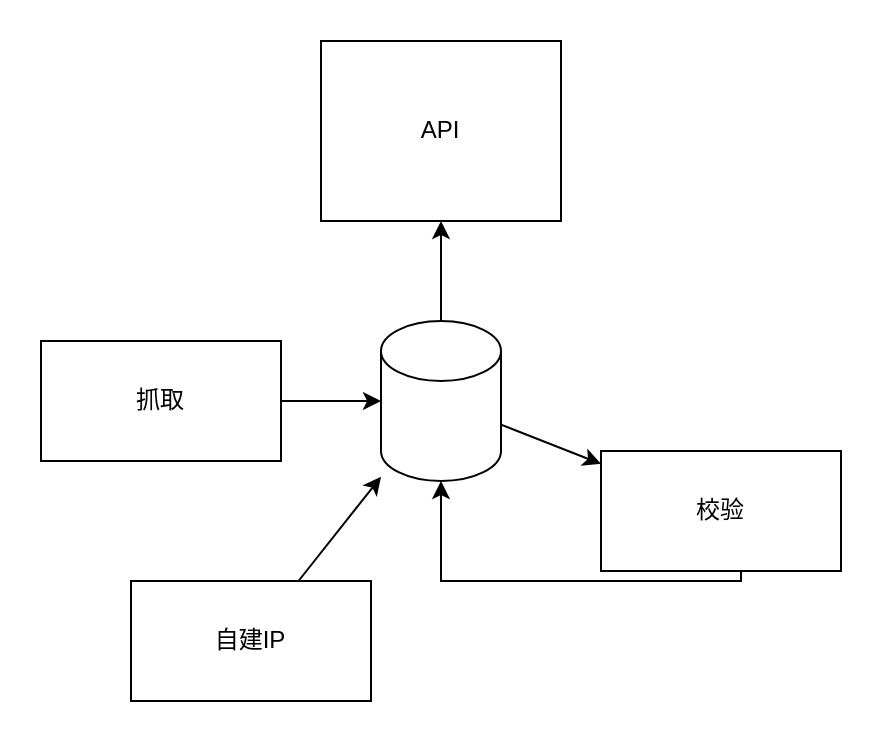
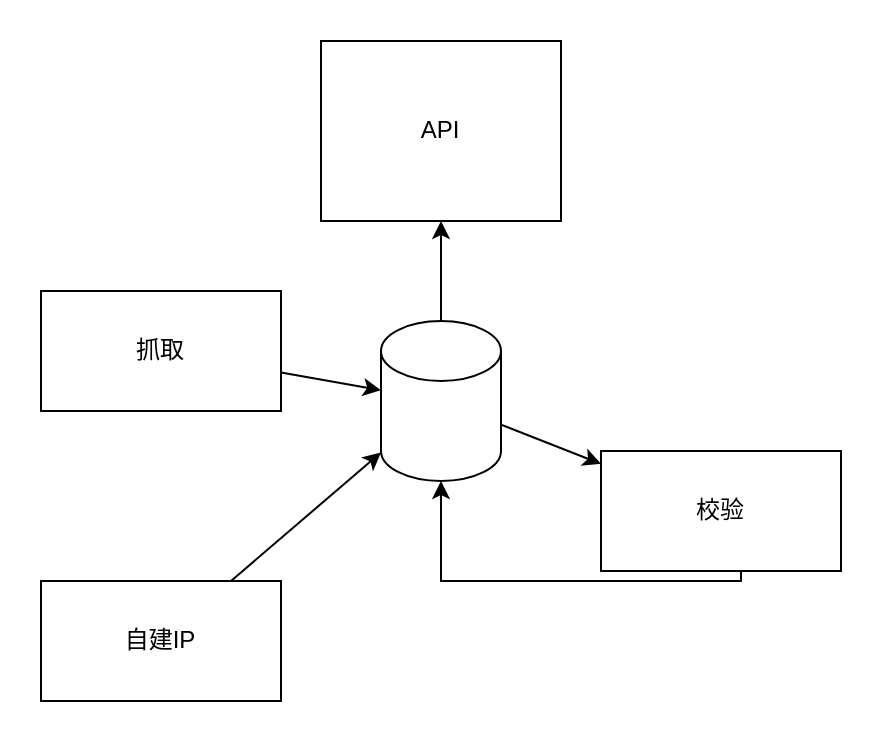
  <mxCell id="0" />
  <mxCell id="1" parent="0" />
- <mxCell id="2" value="抓取" style="rounded=0;whiteSpace=wrap;html=1;" parent="1" vertex="1"><mxGeometry x="20" y="170" width="120" height="60" as="geometry" /></mxCell>
+ <mxCell id="2" value="抓取" style="rounded=0;whiteSpace=wrap;html=1;" parent="1" vertex="1"><mxGeometry x="20" y="145" width="120" height="60" as="geometry" /></mxCell>
  <mxCell id="3" value="校验" style="whiteSpace=wrap;html=1;rounded=0;" parent="1" vertex="1"><mxGeometry x="300" y="225" width="120" height="60" as="geometry" /></mxCell>
  <mxCell id="4" value="" style="shape=cylinder3;whiteSpace=wrap;html=1;boundedLbl=1;backgroundOutline=1;size=15;" parent="1" vertex="1"><mxGeometry x="190" y="160" width="60" height="80" as="geometry" /></mxCell>
  <mxCell id="5" value="" style="endArrow=classic;html=1;rounded=0;" parent="1" source="2" target="4" edge="1"><mxGeometry width="50" height="50" relative="1" as="geometry"><mxPoint x="-40" y="350" as="sourcePoint" /><mxPoint x="10" y="300" as="targetPoint" /></mxGeometry></mxCell>
  <mxCell id="6" value="" style="endArrow=classic;html=1;rounded=0;" parent="1" source="4" target="3" edge="1"><mxGeometry width="50" height="50" relative="1" as="geometry"><mxPoint x="80" y="420" as="sourcePoint" /><mxPoint x="130" y="370" as="targetPoint" /></mxGeometry></mxCell>
  <mxCell id="7" value="" style="endArrow=classic;html=1;rounded=0;edgeStyle=orthogonalEdgeStyle;" parent="1" source="3" target="4" edge="1"><mxGeometry width="50" height="50" relative="1" as="geometry"><mxPoint x="460" y="420" as="sourcePoint" /><mxPoint x="510" y="370" as="targetPoint" /><Array as="points"><mxPoint x="370" y="290" /><mxPoint x="220" y="290" /></Array></mxGeometry></mxCell>
  <mxCell id="8" value="API" style="rounded=0;whiteSpace=wrap;html=1;" parent="1" vertex="1"><mxGeometry x="160" y="20" width="120" height="90" as="geometry" /></mxCell>
  <mxCell id="9" value="" style="endArrow=classic;html=1;rounded=0;" parent="1" source="4" target="8" edge="1"><mxGeometry width="50" height="50" relative="1" as="geometry"><mxPoint x="20" y="150" as="sourcePoint" /><mxPoint x="70" y="100" as="targetPoint" /></mxGeometry></mxCell>
- <mxCell id="10" value="自建IP" style="rounded=0;whiteSpace=wrap;html=1;" vertex="1" parent="1"><mxGeometry x="65" y="290" width="120" height="60" as="geometry" /></mxCell>
+ <mxCell id="10" value="自建IP" style="rounded=0;whiteSpace=wrap;html=1;" vertex="1" parent="1"><mxGeometry x="20" y="290" width="120" height="60" as="geometry" /></mxCell>
  <mxCell id="11" value="" style="endArrow=classic;html=1;rounded=0;" edge="1" parent="1" source="10" target="4"><mxGeometry width="50" height="50" relative="1" as="geometry"><mxPoint x="10" y="390" as="sourcePoint" /><mxPoint x="60" y="340" as="targetPoint" /></mxGeometry></mxCell>
